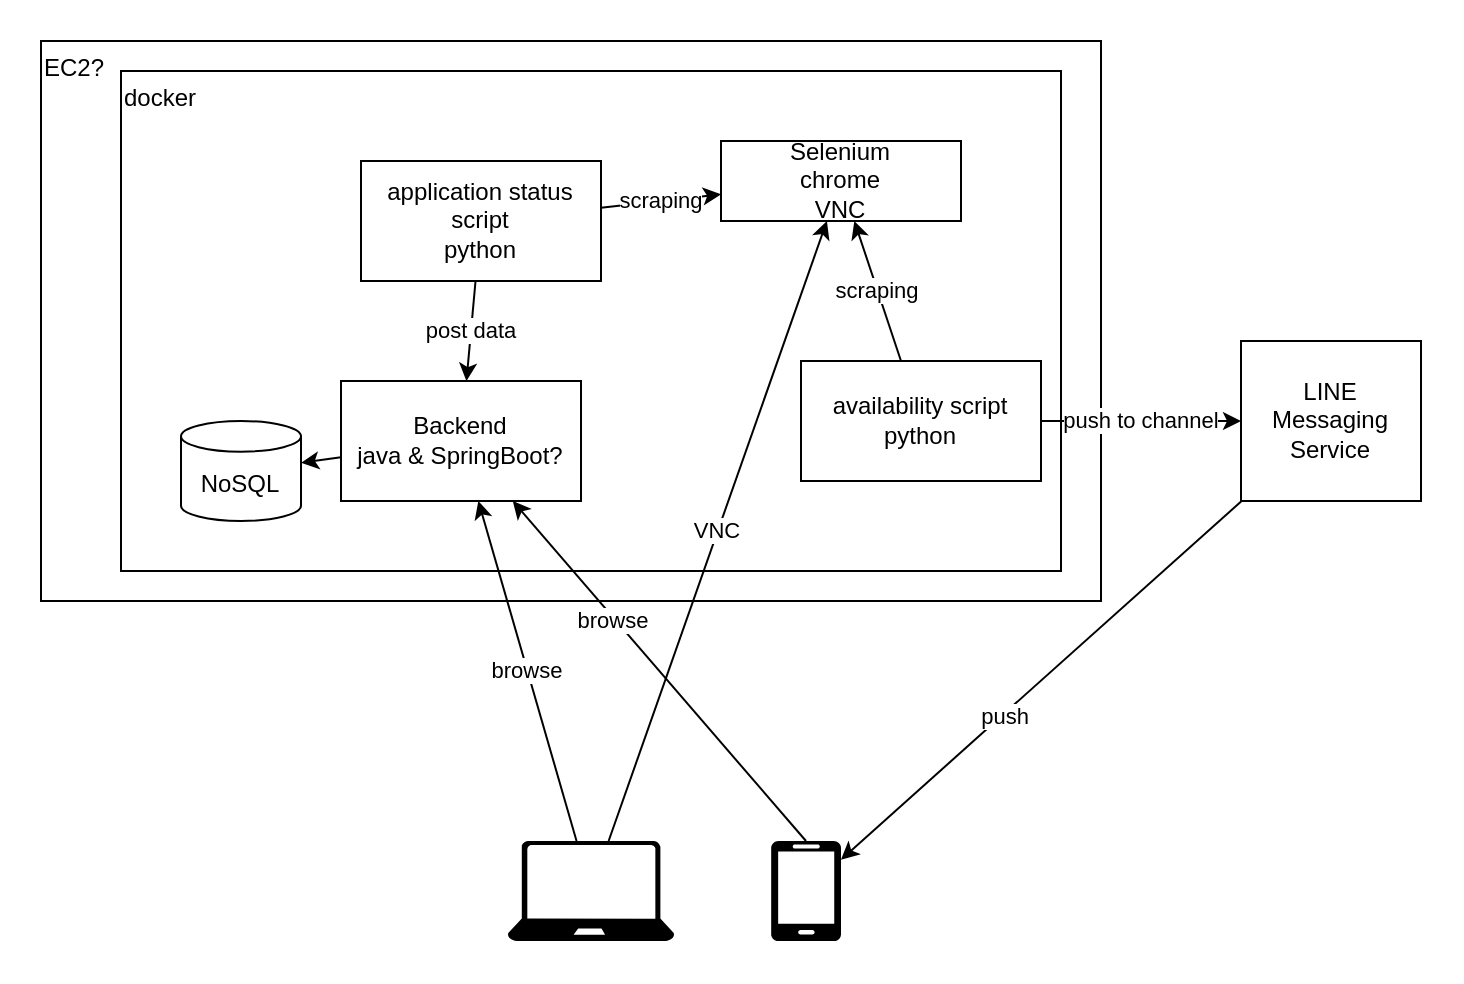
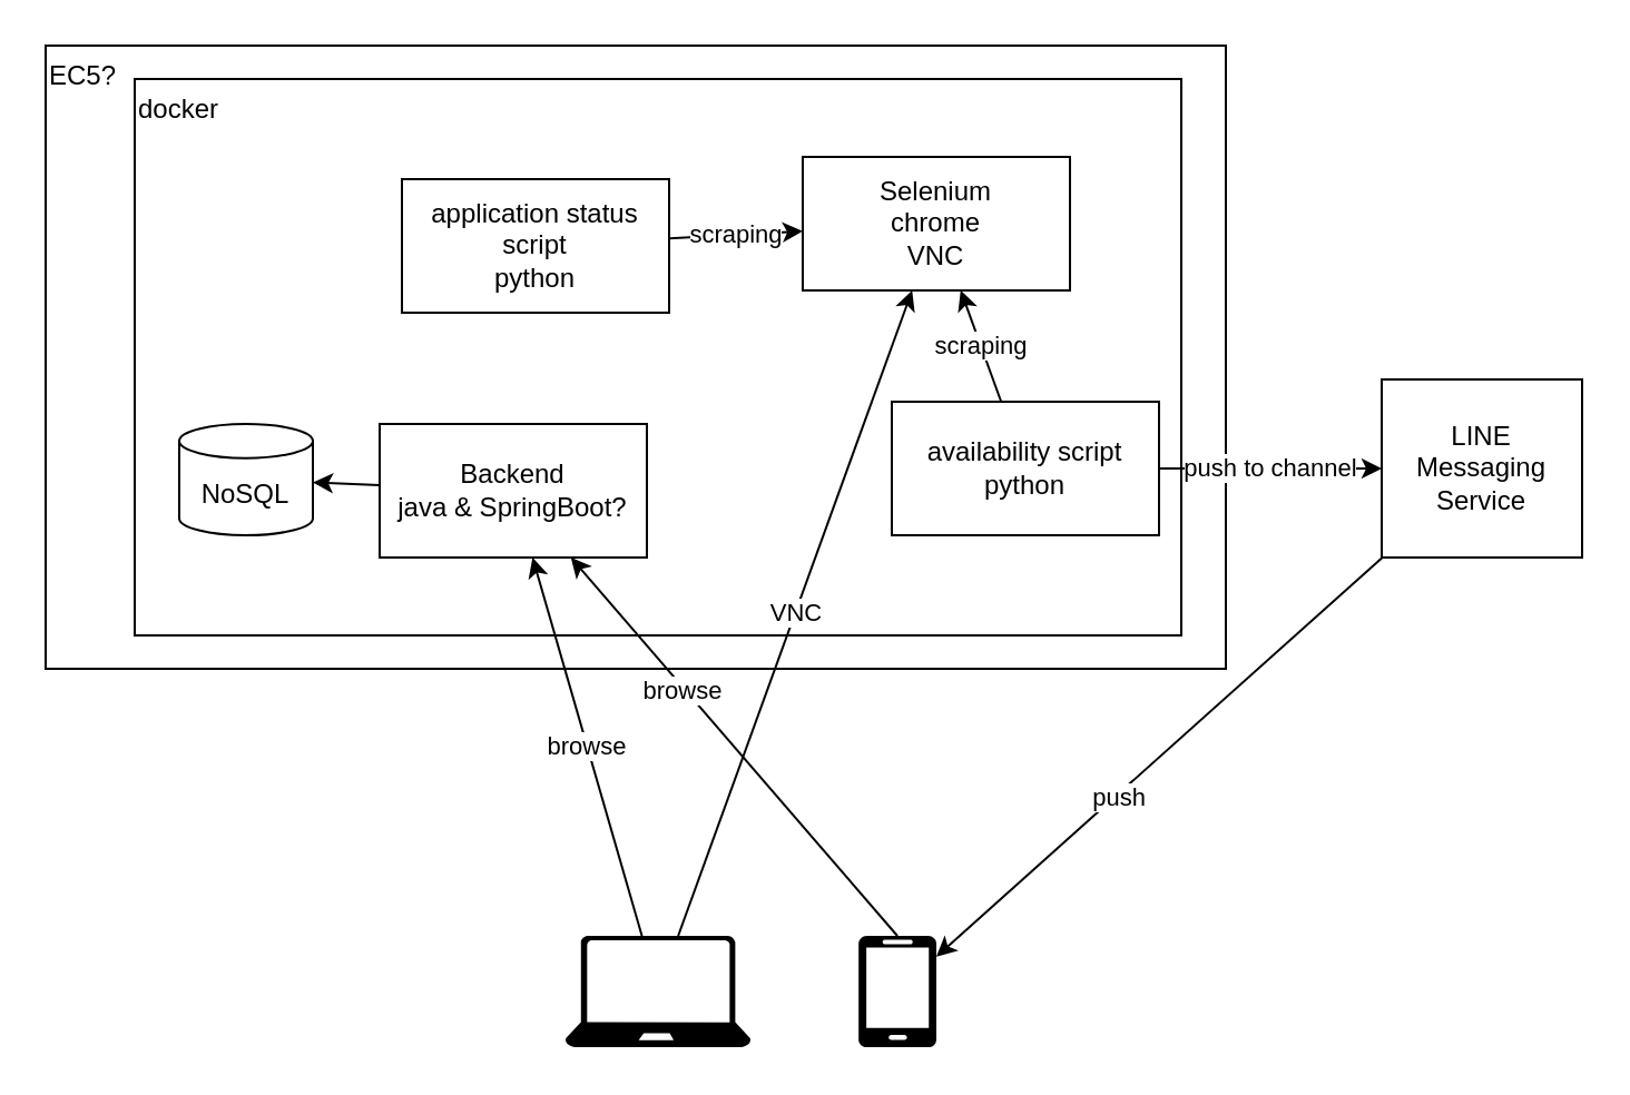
  <mxCell id="0" />
  <mxCell id="1" parent="0" />
- <mxCell id="2" value="EC2?" style="rounded=0;whiteSpace=wrap;html=1;fillColor=none;align=left;verticalAlign=top;" parent="1" vertex="1"><mxGeometry x="20" y="20" width="530" height="280" as="geometry" /></mxCell>
+ <mxCell id="2" value="EC5?" style="rounded=0;whiteSpace=wrap;html=1;fillColor=none;align=left;verticalAlign=top;" parent="1" vertex="1"><mxGeometry x="20" y="20" width="530" height="280" as="geometry" /></mxCell>
  <mxCell id="3" value="docker" style="rounded=0;whiteSpace=wrap;html=1;fillColor=none;align=left;verticalAlign=top;" parent="1" vertex="1"><mxGeometry x="60" y="35" width="470" height="250" as="geometry" /></mxCell>
  <mxCell id="4" value="Backend&lt;br&gt;java &amp;amp; SpringBoot?" style="rounded=0;whiteSpace=wrap;html=1;strokeColor=#000000;fillColor=none;" parent="1" vertex="1"><mxGeometry x="170" y="190" width="120" height="60" as="geometry" /></mxCell>
  <mxCell id="5" value="availability script&lt;br&gt;python" style="rounded=0;whiteSpace=wrap;html=1;strokeColor=#000000;fillColor=none;" parent="1" vertex="1"><mxGeometry x="400" y="180" width="120" height="60" as="geometry" /></mxCell>
- <mxCell id="6" value="Selenium&lt;br&gt;chrome&lt;br&gt;VNC" style="rounded=0;whiteSpace=wrap;html=1;strokeColor=#000000;fillColor=none;" parent="1" vertex="1"><mxGeometry x="360" y="70" width="120" height="40" as="geometry" /></mxCell>
+ <mxCell id="6" value="Selenium&lt;br&gt;chrome&lt;br&gt;VNC" style="rounded=0;whiteSpace=wrap;html=1;strokeColor=#000000;fillColor=none;" parent="1" vertex="1"><mxGeometry x="360" y="70" width="120" height="60" as="geometry" /></mxCell>
  <mxCell id="7" value="" style="sketch=0;aspect=fixed;pointerEvents=1;shadow=0;dashed=0;html=1;strokeColor=none;labelPosition=center;verticalLabelPosition=bottom;verticalAlign=top;align=center;fillColor=#000000;shape=mxgraph.azure.laptop" parent="1" vertex="1"><mxGeometry x="253.34" y="420" width="83.33" height="50" as="geometry" /></mxCell>
  <mxCell id="8" value="" style="verticalLabelPosition=bottom;html=1;verticalAlign=top;align=center;strokeColor=none;fillColor=#000000;shape=mxgraph.azure.mobile;pointerEvents=1;" parent="1" vertex="1"><mxGeometry x="385" y="420" width="35" height="50" as="geometry" /></mxCell>
  <mxCell id="9" value="application status&lt;br&gt;script&lt;br&gt;python" style="rounded=0;whiteSpace=wrap;html=1;strokeColor=#000000;fillColor=none;" parent="1" vertex="1"><mxGeometry x="180" y="80" width="120" height="60" as="geometry" /></mxCell>
  <mxCell id="10" value="LINE Messaging Service" style="rounded=0;whiteSpace=wrap;html=1;strokeColor=#000000;fillColor=none;" parent="1" vertex="1"><mxGeometry x="620" y="170" width="90" height="80" as="geometry" /></mxCell>
  <mxCell id="11" value="scraping" style="endArrow=classic;html=1;rounded=0;" parent="1" source="5" target="6" edge="1"><mxGeometry width="50" height="50" relative="1" as="geometry"><mxPoint x="320" y="270" as="sourcePoint" /><mxPoint x="370" y="220" as="targetPoint" /></mxGeometry></mxCell>
  <mxCell id="12" value="browse" style="endArrow=classic;html=1;rounded=0;" parent="1" source="7" target="4" edge="1"><mxGeometry width="50" height="50" relative="1" as="geometry"><mxPoint x="306.04" y="197.66" as="sourcePoint" /><mxPoint x="315.712" y="130" as="targetPoint" /></mxGeometry></mxCell>
  <mxCell id="13" value="" style="endArrow=classic;html=1;rounded=0;exitX=0.5;exitY=0;exitDx=0;exitDy=0;exitPerimeter=0;" parent="1" source="8" target="4" edge="1"><mxGeometry width="50" height="50" relative="1" as="geometry"><mxPoint x="126.665" y="389.65" as="sourcePoint" /><mxPoint x="20" y="205" as="targetPoint" /></mxGeometry></mxCell>
  <mxCell id="14" value="browse" style="edgeLabel;html=1;align=center;verticalAlign=middle;resizable=0;points=[];" parent="13" vertex="1" connectable="0"><mxGeometry x="0.31" y="1" relative="1" as="geometry"><mxPoint as="offset" /></mxGeometry></mxCell>
  <mxCell id="15" value="VNC" style="endArrow=classic;html=1;rounded=0;" parent="1" source="7" target="6" edge="1"><mxGeometry width="50" height="50" relative="1" as="geometry"><mxPoint x="267.5" y="345" as="sourcePoint" /><mxPoint x="63.676" y="205" as="targetPoint" /></mxGeometry></mxCell>
  <mxCell id="16" value="scraping" style="endArrow=classic;html=1;rounded=0;" parent="1" source="9" target="6" edge="1"><mxGeometry width="50" height="50" relative="1" as="geometry"><mxPoint x="312.308" y="200" as="sourcePoint" /><mxPoint x="317.692" y="130" as="targetPoint" /></mxGeometry></mxCell>
- <mxCell id="17" value="NoSQL" style="shape=cylinder3;whiteSpace=wrap;html=1;boundedLbl=1;backgroundOutline=1;size=7.667;strokeColor=#000000;fillColor=none;" parent="1" vertex="1"><mxGeometry x="90" y="210" width="60" height="50" as="geometry" /></mxCell>
+ <mxCell id="17" value="NoSQL" style="shape=cylinder3;whiteSpace=wrap;html=1;boundedLbl=1;backgroundOutline=1;size=7.667;strokeColor=#000000;fillColor=none;" parent="1" vertex="1"><mxGeometry x="80" y="190" width="60" height="50" as="geometry" /></mxCell>
  <mxCell id="18" value="push to channel" style="endArrow=classic;html=1;rounded=0;" parent="1" source="5" target="10" edge="1"><mxGeometry width="50" height="50" relative="1" as="geometry"><mxPoint x="180" y="215" as="sourcePoint" /><mxPoint x="265" y="130" as="targetPoint" /></mxGeometry></mxCell>
  <mxCell id="19" value="" style="endArrow=classic;html=1;rounded=0;" parent="1" source="10" target="8" edge="1"><mxGeometry width="50" height="50" relative="1" as="geometry"><mxPoint x="210" y="235" as="sourcePoint" /><mxPoint x="540" y="180" as="targetPoint" /></mxGeometry></mxCell>
  <mxCell id="20" value="push" style="edgeLabel;html=1;align=center;verticalAlign=middle;resizable=0;points=[];" parent="19" vertex="1" connectable="0"><mxGeometry x="0.193" y="1" relative="1" as="geometry"><mxPoint as="offset" /></mxGeometry></mxCell>
  <mxCell id="21" value="" style="endArrow=classic;html=1;rounded=0;" parent="1" source="4" target="17" edge="1"><mxGeometry width="50" height="50" relative="1" as="geometry"><mxPoint x="312.605" y="420" as="sourcePoint" /><mxPoint x="429.872" y="280" as="targetPoint" /></mxGeometry></mxCell>
- <mxCell id="22" value="post data" style="endArrow=classic;html=1;rounded=0;" parent="1" source="9" target="4" edge="1"><mxGeometry width="50" height="50" relative="1" as="geometry"><mxPoint x="180" y="215" as="sourcePoint" /><mxPoint x="265" y="130" as="targetPoint" /></mxGeometry></mxCell>
